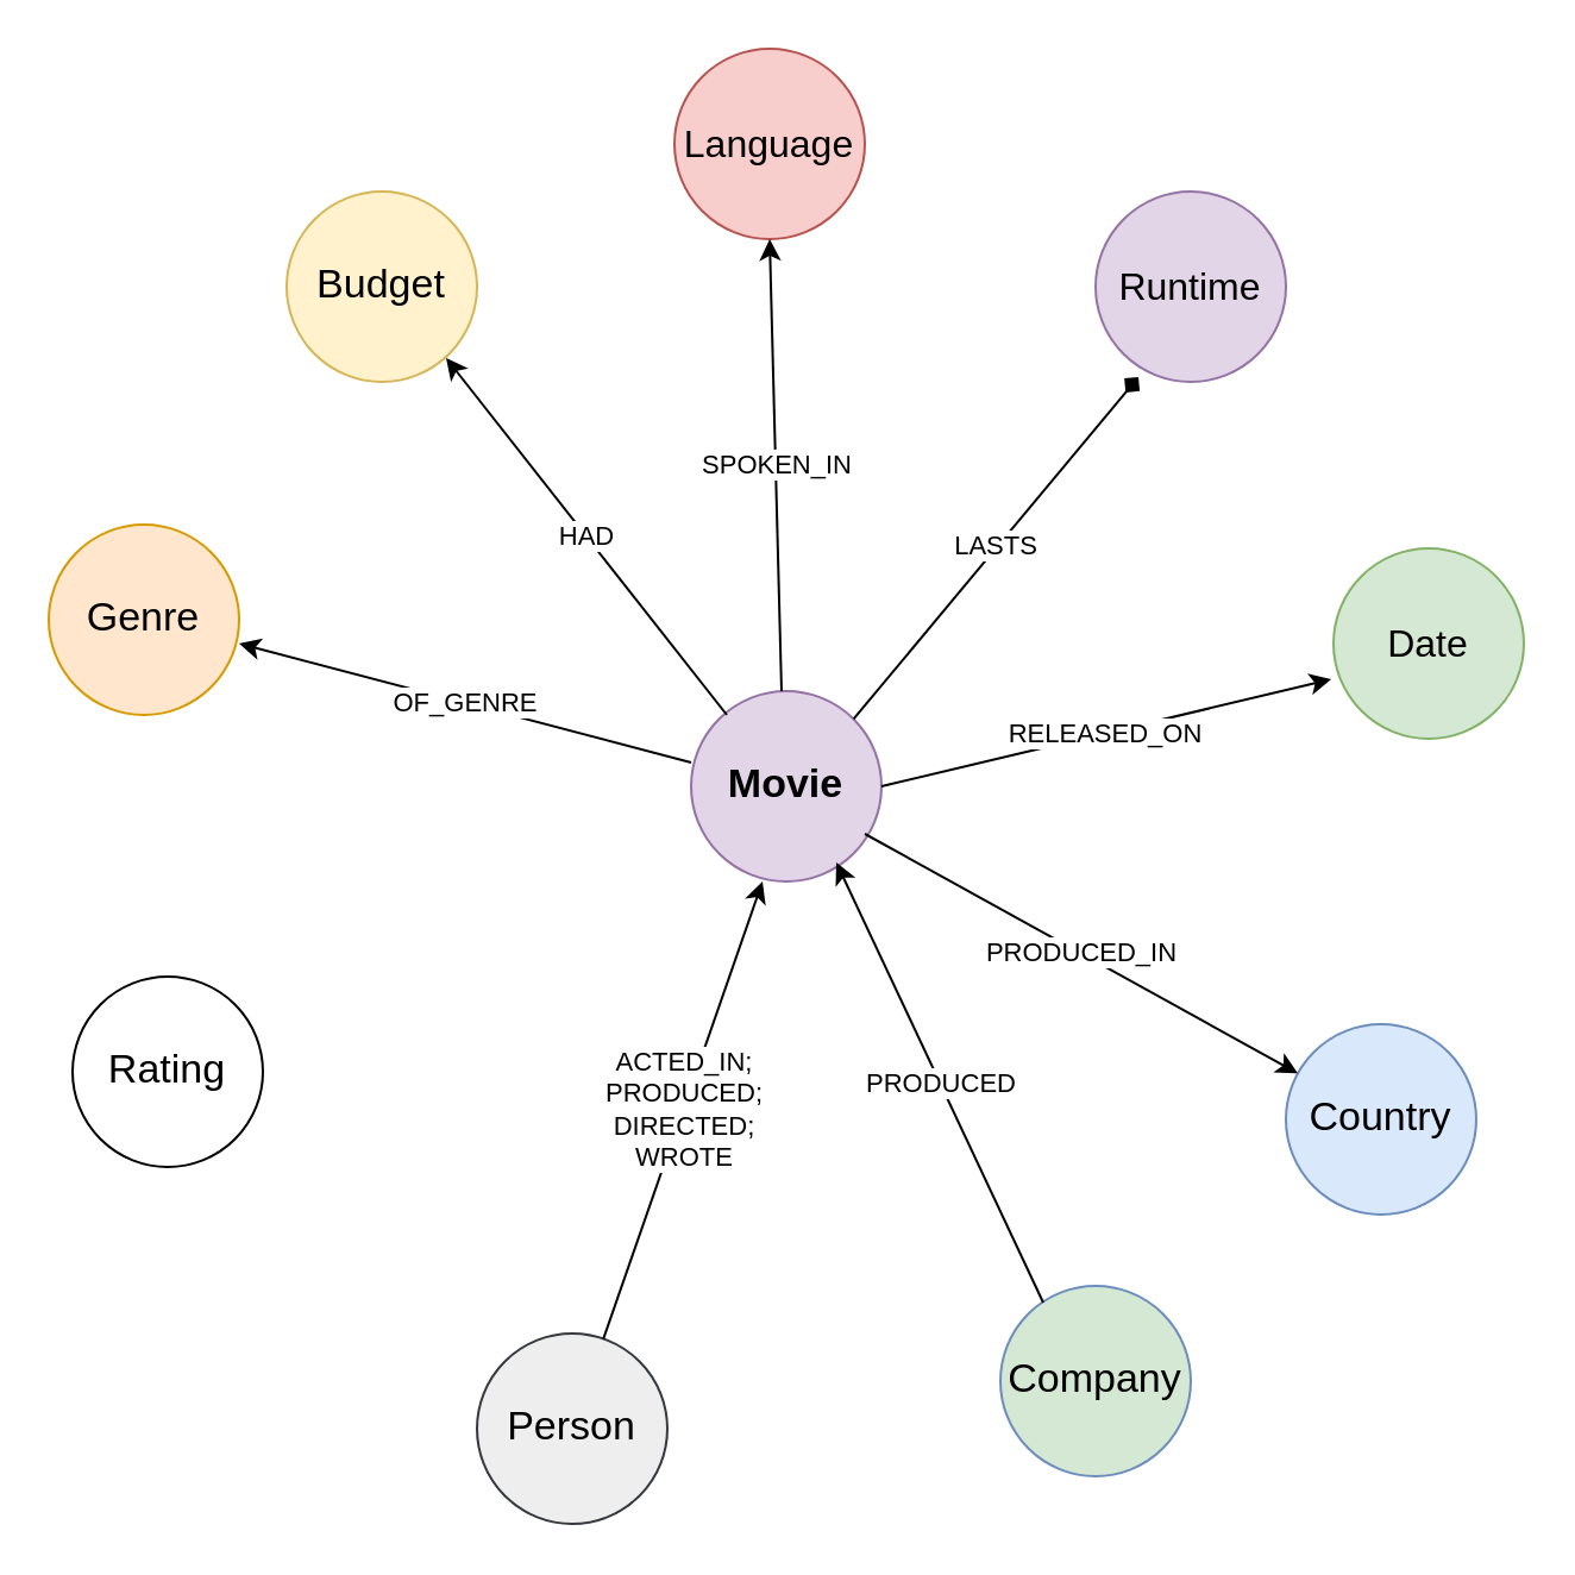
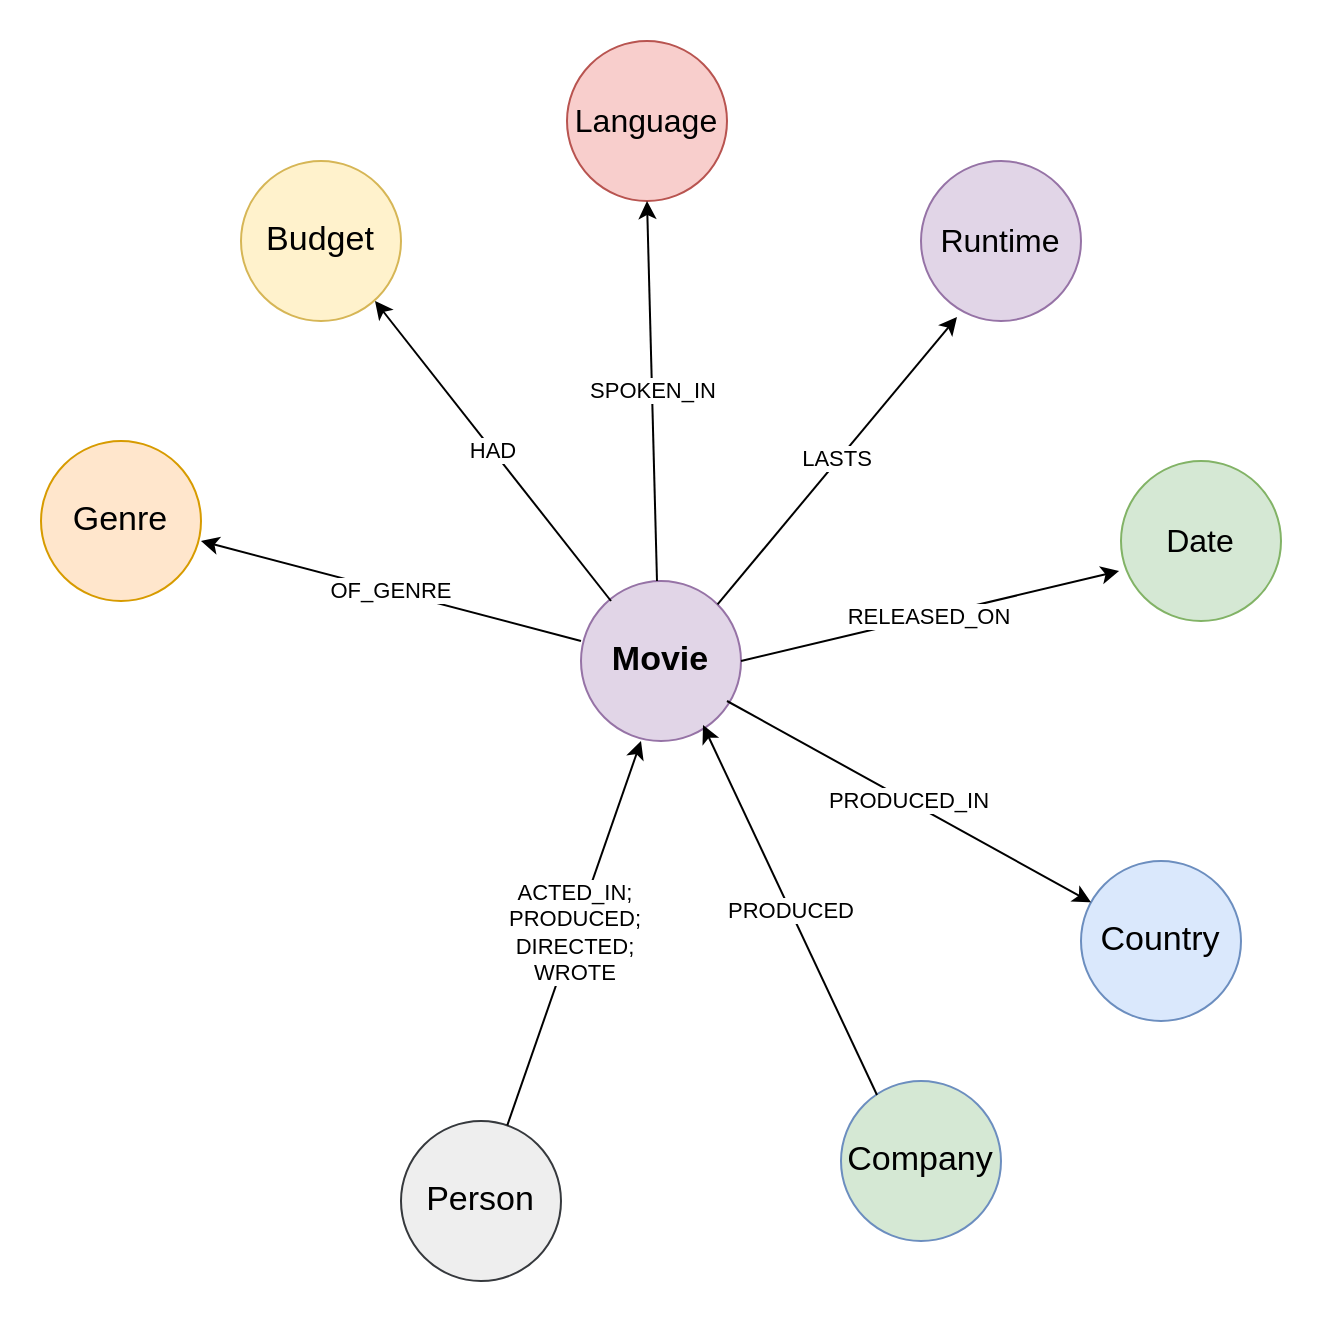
  <mxCell id="0" />
  <mxCell id="1" parent="0" />
  <mxCell id="2" value="&lt;font&gt;&lt;b&gt;&lt;font style=&quot;font-size: 17px&quot;&gt;Movie&lt;/font&gt;&lt;/b&gt;&lt;br&gt;&lt;/font&gt;" style="ellipse;whiteSpace=wrap;html=1;aspect=fixed;fillColor=#e1d5e7;strokeColor=#9673a6;" vertex="1" parent="1"><mxGeometry x="290" y="290" width="80" height="80" as="geometry" /></mxCell>
  <mxCell id="3" value="&lt;font&gt;&lt;font style=&quot;font-size: 17px&quot;&gt;Budget&lt;/font&gt;&lt;br&gt;&lt;/font&gt;" style="ellipse;whiteSpace=wrap;html=1;aspect=fixed;fillColor=#fff2cc;strokeColor=#d6b656;" vertex="1" parent="1"><mxGeometry x="120" width="80" height="80" as="geometry" y="80" /></mxCell>
  <mxCell id="4" value="&lt;font&gt;&lt;font style=&quot;font-size: 17px&quot;&gt;Genre&lt;/font&gt;&lt;br&gt;&lt;/font&gt;" style="ellipse;whiteSpace=wrap;html=1;aspect=fixed;fillColor=#ffe6cc;strokeColor=#d79b00;" vertex="1" parent="1"><mxGeometry x="20" y="220" width="80" height="80" as="geometry" /></mxCell>
  <mxCell id="5" value="&lt;font&gt;&lt;font style=&quot;font-size: 16px&quot;&gt;Language&lt;/font&gt;&lt;br&gt;&lt;/font&gt;" style="ellipse;whiteSpace=wrap;html=1;aspect=fixed;fillColor=#f8cecc;strokeColor=#b85450;" vertex="1" parent="1"><mxGeometry x="283" y="20" width="80" height="80" as="geometry" /></mxCell>
  <mxCell id="6" value="&lt;font&gt;&lt;font style=&quot;font-size: 16px&quot;&gt;Runtime&lt;/font&gt;&lt;br&gt;&lt;/font&gt;" style="ellipse;whiteSpace=wrap;html=1;aspect=fixed;fillColor=#e1d5e7;strokeColor=#9673a6;" vertex="1" parent="1"><mxGeometry x="460" width="80" height="80" as="geometry" y="80" /></mxCell>
  <mxCell id="7" value="&lt;font&gt;&lt;font style=&quot;font-size: 16px&quot;&gt;Date&lt;/font&gt;&lt;br&gt;&lt;/font&gt;" style="ellipse;whiteSpace=wrap;html=1;aspect=fixed;fillColor=#d5e8d4;strokeColor=#82b366;" vertex="1" parent="1"><mxGeometry x="560" y="230" width="80" height="80" as="geometry" /></mxCell>
- <mxCell id="8" value="&lt;font&gt;&lt;font style=&quot;font-size: 17px&quot;&gt;Rating&lt;/font&gt;&lt;br&gt;&lt;/font&gt;" style="ellipse;whiteSpace=wrap;html=1;aspect=fixed;" vertex="1" parent="1"><mxGeometry x="30" y="410" width="80" height="80" as="geometry" /></mxCell>
  <mxCell id="9" value="&lt;font&gt;&lt;font style=&quot;font-size: 17px&quot;&gt;Company&lt;/font&gt;&lt;br&gt;&lt;/font&gt;" style="ellipse;whiteSpace=wrap;html=1;aspect=fixed;fillColor=#d5e8d4;strokeColor=#6c8ebf;" vertex="1" parent="1"><mxGeometry x="420" y="540" width="80" height="80" as="geometry" /></mxCell>
  <mxCell id="10" value="&lt;font&gt;&lt;font style=&quot;font-size: 17px&quot;&gt;Country&lt;/font&gt;&lt;br&gt;&lt;/font&gt;" style="ellipse;whiteSpace=wrap;html=1;aspect=fixed;fillColor=#dae8fc;strokeColor=#6c8ebf;" vertex="1" parent="1"><mxGeometry x="540" y="430" width="80" height="80" as="geometry" /></mxCell>
  <mxCell id="11" value="&lt;font&gt;&lt;font style=&quot;font-size: 17px&quot;&gt;Person&lt;/font&gt;&lt;br&gt;&lt;/font&gt;" style="ellipse;whiteSpace=wrap;html=1;aspect=fixed;fillColor=#eeeeee;strokeColor=#36393d;" vertex="1" parent="1"><mxGeometry x="200" y="560" width="80" height="80" as="geometry" /></mxCell>
  <mxCell id="12" value="HAD" style="endArrow=classic;html=1;strokeColor=#000000;" edge="1" parent="1"><mxGeometry width="50" height="50" relative="1" as="geometry"><mxPoint x="305" y="300" as="sourcePoint" /><mxPoint x="187" y="150" as="targetPoint" /></mxGeometry></mxCell>
  <mxCell id="13" value="SPOKEN_IN" style="endArrow=classic;html=1;strokeColor=#000000;entryX=0.5;entryY=1;entryDx=0;entryDy=0;" edge="1" parent="1" target="5"><mxGeometry width="50" height="50" relative="1" as="geometry"><mxPoint x="328" y="290" as="sourcePoint" /><mxPoint x="210" y="140" as="targetPoint" /></mxGeometry></mxCell>
- <mxCell id="14" value="LASTS" style="endArrow=diamond;html=1;strokeColor=#000000;entryX=0.225;entryY=0.975;entryDx=0;entryDy=0;entryPerimeter=0;exitX=1;exitY=0;exitDx=0;exitDy=0;" edge="1" parent="1" source="2" target="6"><mxGeometry width="50" height="50" relative="1" as="geometry"><mxPoint x="363" y="310" as="sourcePoint" /><mxPoint x="245" y="160" as="targetPoint" /></mxGeometry></mxCell>
+ <mxCell id="14" value="LASTS" style="endArrow=classic;html=1;strokeColor=#000000;entryX=0.225;entryY=0.975;entryDx=0;entryDy=0;entryPerimeter=0;exitX=1;exitY=0;exitDx=0;exitDy=0;" edge="1" parent="1" source="2" target="6"><mxGeometry width="50" height="50" relative="1" as="geometry"><mxPoint x="363" y="310" as="sourcePoint" /><mxPoint x="245" y="160" as="targetPoint" /></mxGeometry></mxCell>
  <mxCell id="15" value="RELEASED_ON" style="endArrow=classic;html=1;strokeColor=#000000;entryX=-0.012;entryY=0.688;entryDx=0;entryDy=0;entryPerimeter=0;" edge="1" parent="1" target="7"><mxGeometry width="50" height="50" relative="1" as="geometry"><mxPoint x="370" y="330" as="sourcePoint" /><mxPoint x="252" y="180" as="targetPoint" /></mxGeometry></mxCell>
  <mxCell id="16" value="PRODUCED_IN" style="endArrow=classic;html=1;strokeColor=#000000;" edge="1" parent="1" target="10"><mxGeometry width="50" height="50" relative="1" as="geometry"><mxPoint x="363" y="350" as="sourcePoint" /><mxPoint x="245" y="200" as="targetPoint" /></mxGeometry></mxCell>
  <mxCell id="17" value="ACTED_IN;&lt;br&gt;PRODUCED;&lt;br&gt;DIRECTED;&lt;br&gt;WROTE" style="endArrow=classic;html=1;strokeColor=#000000;" edge="1" parent="1" source="11"><mxGeometry width="50" height="50" relative="1" as="geometry"><mxPoint x="407" y="555" as="sourcePoint" /><mxPoint x="320" y="370" as="targetPoint" /></mxGeometry></mxCell>
  <mxCell id="18" value="OF_GENRE" style="endArrow=classic;html=1;strokeColor=#000000;exitX=0;exitY=0.375;exitDx=0;exitDy=0;exitPerimeter=0;" edge="1" parent="1" source="2"><mxGeometry width="50" height="50" relative="1" as="geometry"><mxPoint x="218" y="420" as="sourcePoint" /><mxPoint x="100" y="270" as="targetPoint" /></mxGeometry></mxCell>
  <mxCell id="19" value="PRODUCED" style="endArrow=classic;html=1;strokeColor=#000000;" edge="1" parent="1"><mxGeometry width="50" height="50" relative="1" as="geometry"><mxPoint x="438" y="547" as="sourcePoint" /><mxPoint x="351" y="362" as="targetPoint" /></mxGeometry></mxCell>
